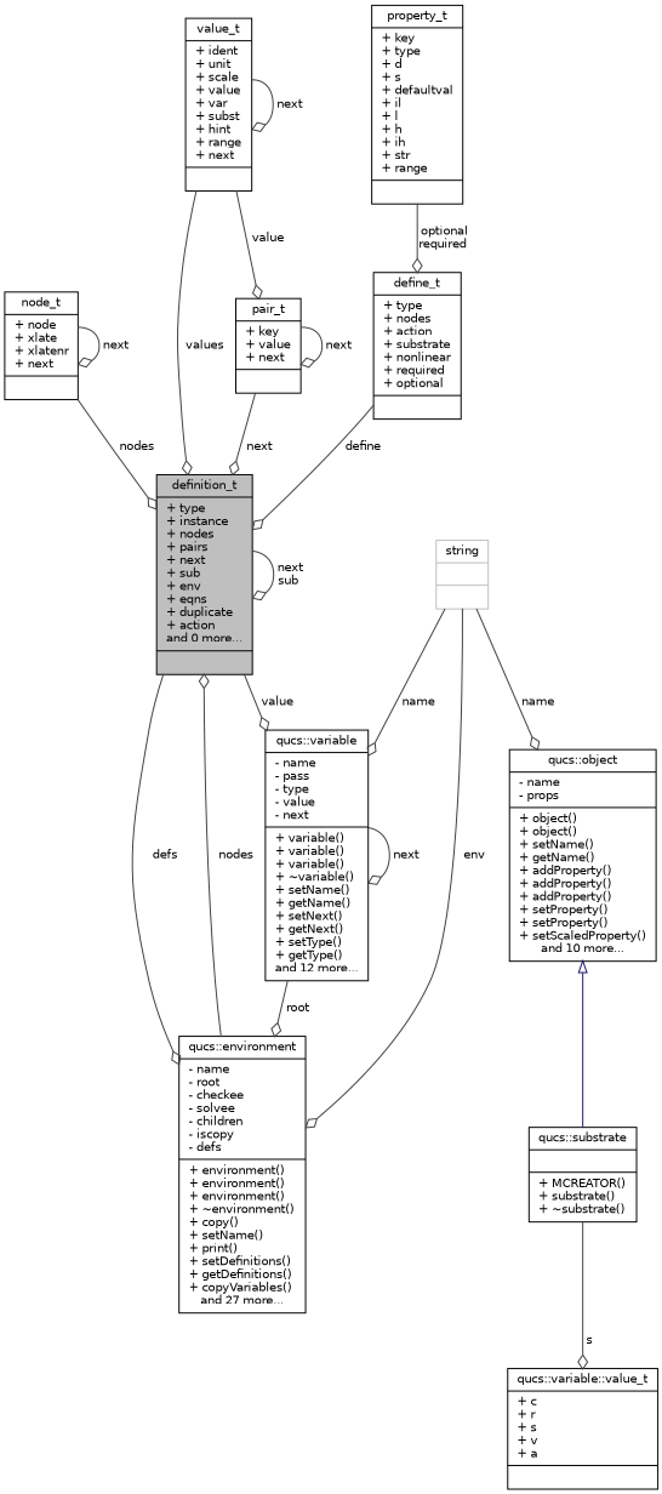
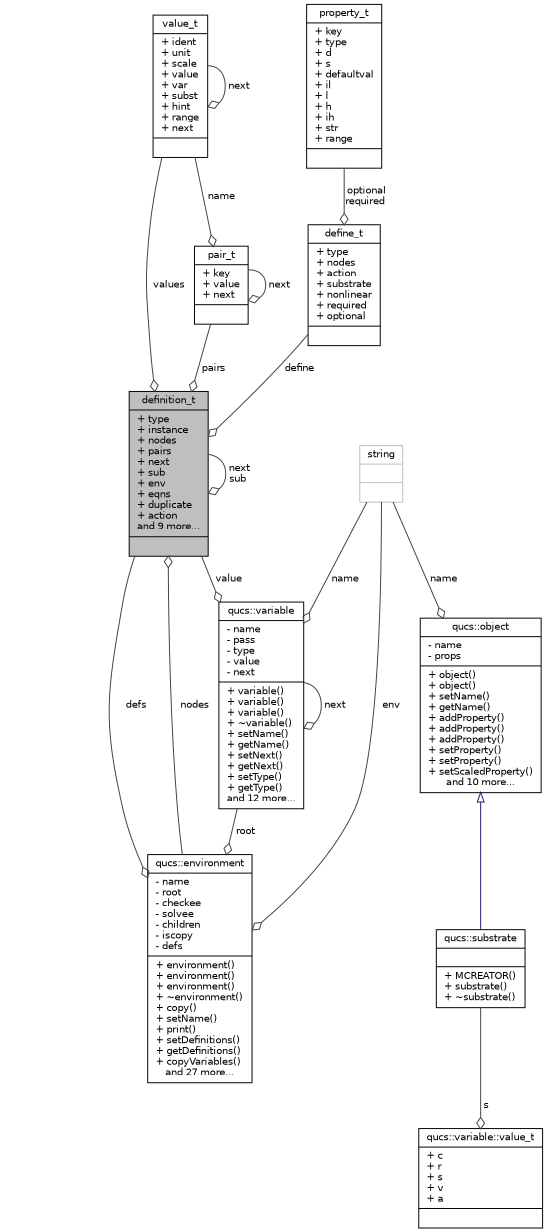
  digraph {
    node [color=black fillcolor=white fontname=Helvetica fontsize=10 shape=record style=filled]
    edge [arrowhead=odiamond color=grey25 fontname=Helvetica fontsize=10 labelfontname=Helvetica labelfontsize=10 style=solid]
-   n1 [fillcolor=grey75 fontcolor=black height=0.2 label="{definition_t\n|+ type\l+ instance\l+ nodes\l+ pairs\l+ next\l+ sub\l+ env\l+ eqns\l+ duplicate\l+ action\land 0 more...|}" width=0.4]
+   n1 [fillcolor=grey75 fontcolor=black height=0.2 label="{definition_t\n|+ type\l+ instance\l+ nodes\l+ pairs\l+ next\l+ sub\l+ env\l+ eqns\l+ duplicate\l+ action\land 9 more...|}" width=0.4]
    n2 [height=0.2 label="{qucs::environment\n|- name\l- root\l- checkee\l- solvee\l- children\l- iscopy\l- defs\l|+ environment()\l+ environment()\l+ environment()\l+ ~environment()\l+ copy()\l+ setName()\l+ print()\l+ setDefinitions()\l+ getDefinitions()\l+ copyVariables()\land 27 more...}" width=0.4]
    n3 [height=0.2 label="{qucs::variable\n|- name\l- pass\l- type\l- value\l- next\l|+ variable()\l+ variable()\l+ variable()\l+ ~variable()\l+ setName()\l+ getName()\l+ setNext()\l+ getNext()\l+ setType()\l+ getType()\land 12 more...}" width=0.4]
    n4 [color=grey75 height=0.2 label="{string\n||}" width=0.4]
    n5 [height=0.2 label="{qucs::object\n|- name\l- props\l|+ object()\l+ object()\l+ setName()\l+ getName()\l+ addProperty()\l+ addProperty()\l+ addProperty()\l+ setProperty()\l+ setProperty()\l+ setScaledProperty()\land 10 more...}" width=0.4]
    n6 [height=0.2 label="{qucs::substrate\n||+ MCREATOR()\l+ substrate()\l+ ~substrate()\l}" width=0.4]
    n7 [height=0.2 label="{qucs::variable::value_t\n|+ c\l+ r\l+ s\l+ v\l+ a\l|}" width=0.4]
-   n8 [height=0.2 label="{node_t\n|+ node\l+ xlate\l+ xlatenr\l+ next\l|}" width=0.4]
    n9 [height=0.2 label="{value_t\n|+ ident\l+ unit\l+ scale\l+ value\l+ var\l+ subst\l+ hint\l+ range\l+ next\l|}" width=0.4]
    n10 [height=0.2 label="{pair_t\n|+ key\l+ value\l+ next\l|}" width=0.4]
    n11 [height=0.2 label="{define_t\n|+ type\l+ nodes\l+ action\l+ substrate\l+ nonlinear\l+ required\l+ optional\l|}" width=0.4]
    n12 [height=0.2 label="{property_t\n|+ key\l+ type\l+ d\l+ s\l+ defaultval\l+ il\l+ l\l+ h\l+ ih\l+ str\l+ range\l|}" width=0.4]
    n1 -> n1 [label=" next\nsub"]
    n1 -> n2 [label=" defs"]
    n1 -> n3 [label=" value"]
    n2 -> n1 [label=" nodes"]
    n3 -> n2 [label=" root"]
    n3 -> n3 [label=" next"]
    n4 -> n2 [label=" env"]
    n4 -> n3 [label=" name"]
    n4 -> n5 [label=" name"]
    n5 -> n6 [arrowtail=onormal color=midnightblue dir=back arrowhead=""]
    n6 -> n7 [label=" s"]
-   n8 -> n1 [label=" nodes"]
-   n8 -> n8 [label=" next"]
    n9 -> n1 [label=" values"]
    n9 -> n9 [label=" next"]
-   n9 -> n10 [label=" value"]
-   n10 -> n1 [label=" next"]
+   n9 -> n10 [label=" name"]
+   n10 -> n1 [label=" pairs"]
    n10 -> n10 [label=" next"]
    n11 -> n1 [label=" define"]
    n12 -> n11 [label=" optional\nrequired"]
  }
